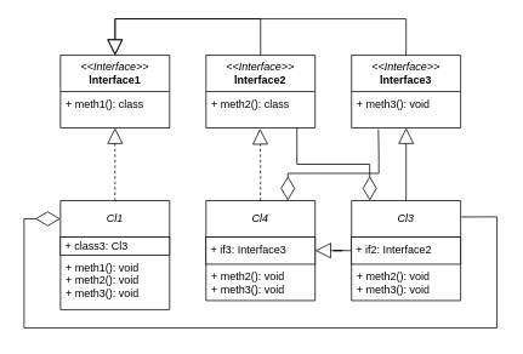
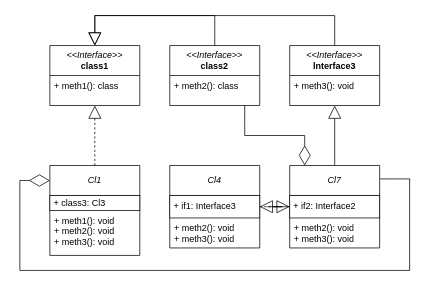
  <mxCell id="0" />
  <mxCell id="1" parent="0" />
- <mxCell id="2" value="&lt;i&gt;&amp;lt;&amp;lt;Interface&amp;gt;&amp;gt;&lt;/i&gt;&lt;br&gt;&lt;b&gt;lnterface1&lt;/b&gt;" style="swimlane;fontStyle=0;childLayout=stackLayout;horizontal=1;startSize=40;fillColor=none;horizontalStack=0;resizeParent=1;resizeParentMax=0;resizeLast=0;collapsible=1;marginBottom=0;whiteSpace=wrap;html=1;" vertex="1" parent="1"><mxGeometry x="60" y="60" width="120" height="80" as="geometry" /></mxCell>
+ <mxCell id="2" value="&lt;i&gt;&amp;lt;&amp;lt;Interface&amp;gt;&amp;gt;&lt;/i&gt;&lt;br&gt;&lt;b&gt;class1&lt;/b&gt;" style="swimlane;fontStyle=0;childLayout=stackLayout;horizontal=1;startSize=40;fillColor=none;horizontalStack=0;resizeParent=1;resizeParentMax=0;resizeLast=0;collapsible=1;marginBottom=0;whiteSpace=wrap;html=1;" vertex="1" parent="1"><mxGeometry x="60" y="60" width="120" height="80" as="geometry" /></mxCell>
  <mxCell id="3" value="+ meth1(): class" style="text;strokeColor=none;fillColor=none;align=left;verticalAlign=top;spacingLeft=4;spacingRight=4;overflow=hidden;rotatable=0;points=[[0,0.5],[1,0.5]];portConstraint=eastwest;whiteSpace=wrap;html=1;" vertex="1" parent="2"><mxGeometry y="40" width="120" height="40" as="geometry" /></mxCell>
- <mxCell id="4" value="&lt;i&gt;&amp;lt;&amp;lt;Interface&amp;gt;&amp;gt;&lt;/i&gt;&lt;br&gt;&lt;b&gt;lnterface2&lt;/b&gt;" style="swimlane;fontStyle=0;childLayout=stackLayout;horizontal=1;startSize=40;fillColor=none;horizontalStack=0;resizeParent=1;resizeParentMax=0;resizeLast=0;collapsible=1;marginBottom=0;whiteSpace=wrap;html=1;" vertex="1" parent="1"><mxGeometry x="220" y="60" width="120" height="80" as="geometry" /></mxCell>
+ <mxCell id="4" value="&lt;i&gt;&amp;lt;&amp;lt;Interface&amp;gt;&amp;gt;&lt;/i&gt;&lt;br&gt;&lt;b&gt;class2&lt;/b&gt;" style="swimlane;fontStyle=0;childLayout=stackLayout;horizontal=1;startSize=40;fillColor=none;horizontalStack=0;resizeParent=1;resizeParentMax=0;resizeLast=0;collapsible=1;marginBottom=0;whiteSpace=wrap;html=1;" vertex="1" parent="1"><mxGeometry x="220" y="60" width="120" height="80" as="geometry" /></mxCell>
  <mxCell id="5" value="+ meth2(): class" style="text;strokeColor=none;fillColor=none;align=left;verticalAlign=top;spacingLeft=4;spacingRight=4;overflow=hidden;rotatable=0;points=[[0,0.5],[1,0.5]];portConstraint=eastwest;whiteSpace=wrap;html=1;" vertex="1" parent="4"><mxGeometry y="40" width="120" height="40" as="geometry" /></mxCell>
  <mxCell id="6" value="&lt;i&gt;&amp;lt;&amp;lt;Interface&amp;gt;&amp;gt;&lt;/i&gt;&lt;br&gt;&lt;b&gt;lnterface3&lt;/b&gt;" style="swimlane;fontStyle=0;childLayout=stackLayout;horizontal=1;startSize=40;fillColor=none;horizontalStack=0;resizeParent=1;resizeParentMax=0;resizeLast=0;collapsible=1;marginBottom=0;whiteSpace=wrap;html=1;" vertex="1" parent="1"><mxGeometry x="380" y="60" width="120" height="80" as="geometry" /></mxCell>
  <mxCell id="7" value="+ meth3(): void" style="text;strokeColor=none;fillColor=none;align=left;verticalAlign=top;spacingLeft=4;spacingRight=4;overflow=hidden;rotatable=0;points=[[0,0.5],[1,0.5]];portConstraint=eastwest;whiteSpace=wrap;html=1;" vertex="1" parent="6"><mxGeometry y="40" width="120" height="40" as="geometry" /></mxCell>
  <mxCell id="8" style="edgeStyle=orthogonalEdgeStyle;rounded=0;orthogonalLoop=1;jettySize=auto;html=1;entryX=0.5;entryY=0;entryDx=0;entryDy=0;endArrow=block;endFill=0;endSize=15;exitX=0.5;exitY=0;exitDx=0;exitDy=0;" edge="1" parent="1" source="4"><mxGeometry relative="1" as="geometry"><mxPoint x="120" y="60" as="targetPoint" /><Array as="points"><mxPoint x="280" y="20" /><mxPoint x="120" y="20" /></Array></mxGeometry></mxCell>
  <mxCell id="9" style="edgeStyle=orthogonalEdgeStyle;rounded=0;orthogonalLoop=1;jettySize=auto;html=1;entryX=0.5;entryY=0;entryDx=0;entryDy=0;endSize=15;endArrow=block;endFill=0;exitX=0.5;exitY=0;exitDx=0;exitDy=0;" edge="1" parent="1" source="6"><mxGeometry relative="1" as="geometry"><mxPoint x="120" y="60" as="targetPoint" /><Array as="points"><mxPoint x="440" y="20" /><mxPoint x="120" y="20" /></Array></mxGeometry></mxCell>
  <mxCell id="10" style="edgeStyle=orthogonalEdgeStyle;rounded=0;orthogonalLoop=1;jettySize=auto;html=1;entryX=0.5;entryY=1;entryDx=0;entryDy=0;dashed=1;endArrow=block;endFill=0;endSize=15;" edge="1" parent="1" source="11" target="2"><mxGeometry relative="1" as="geometry" /></mxCell>
  <mxCell id="11" value="&lt;i&gt;Cl1&lt;/i&gt;" style="swimlane;fontStyle=0;childLayout=stackLayout;horizontal=1;startSize=40;fillColor=none;horizontalStack=0;resizeParent=1;resizeParentMax=0;resizeLast=0;collapsible=1;marginBottom=0;whiteSpace=wrap;html=1;" vertex="1" parent="1"><mxGeometry x="60" y="220" width="120" height="120" as="geometry" /></mxCell>
  <mxCell id="12" value="&amp;nbsp;+ class3: Cl3&amp;nbsp;" style="html=1;whiteSpace=wrap;align=left;" vertex="1" parent="11"><mxGeometry y="40" width="120" height="20" as="geometry" /></mxCell>
  <mxCell id="13" value="+ meth1(): void&lt;div&gt;+ meth2(): void&lt;br&gt;+ meth3(): void&lt;/div&gt;" style="text;strokeColor=none;fillColor=none;align=left;verticalAlign=top;spacingLeft=4;spacingRight=4;overflow=hidden;rotatable=0;points=[[0,0.5],[1,0.5]];portConstraint=eastwest;whiteSpace=wrap;html=1;" vertex="1" parent="11"><mxGeometry y="60" width="120" height="60" as="geometry" /></mxCell>
  <mxCell id="14" value="&lt;i&gt;Cl4&lt;/i&gt;" style="swimlane;fontStyle=0;childLayout=stackLayout;horizontal=1;startSize=40;fillColor=none;horizontalStack=0;resizeParent=1;resizeParentMax=0;resizeLast=0;collapsible=1;marginBottom=0;whiteSpace=wrap;html=1;" vertex="1" parent="1"><mxGeometry x="220" y="220" width="120" height="110" as="geometry" /></mxCell>
- <mxCell id="15" value="&amp;nbsp;+ if3: Interface3&amp;nbsp;" style="html=1;whiteSpace=wrap;align=left;" vertex="1" parent="14"><mxGeometry y="40" width="120" height="30" as="geometry" /></mxCell>
+ <mxCell id="15" value="&amp;nbsp;+ if1: Interface3&amp;nbsp;" style="html=1;whiteSpace=wrap;align=left;" vertex="1" parent="14"><mxGeometry y="40" width="120" height="30" as="geometry" /></mxCell>
  <mxCell id="16" value="+ meth2(): void&lt;div&gt;+ meth3(): void&lt;/div&gt;" style="text;strokeColor=none;fillColor=none;align=left;verticalAlign=top;spacingLeft=4;spacingRight=4;overflow=hidden;rotatable=0;points=[[0,0.5],[1,0.5]];portConstraint=eastwest;whiteSpace=wrap;html=1;" vertex="1" parent="14"><mxGeometry y="70" width="120" height="40" as="geometry" /></mxCell>
  <mxCell id="17" style="edgeStyle=orthogonalEdgeStyle;rounded=0;orthogonalLoop=1;jettySize=auto;html=1;entryX=1;entryY=0.5;entryDx=0;entryDy=0;endArrow=block;endFill=0;endSize=15;" edge="1" parent="1" source="19" target="14"><mxGeometry relative="1" as="geometry" /></mxCell>
  <mxCell id="18" style="edgeStyle=orthogonalEdgeStyle;rounded=0;orthogonalLoop=1;jettySize=auto;html=1;entryX=0.5;entryY=1;entryDx=0;entryDy=0;dashed=0;endArrow=block;endFill=0;endSize=15;" edge="1" parent="1" source="19" target="6"><mxGeometry relative="1" as="geometry" /></mxCell>
- <mxCell id="19" value="&lt;i&gt;Cl3&lt;/i&gt;" style="swimlane;fontStyle=0;childLayout=stackLayout;horizontal=1;startSize=40;fillColor=none;horizontalStack=0;resizeParent=1;resizeParentMax=0;resizeLast=0;collapsible=1;marginBottom=0;whiteSpace=wrap;html=1;" vertex="1" parent="1"><mxGeometry x="380" y="220" width="120" height="110" as="geometry" /></mxCell>
+ <mxCell id="19" value="&lt;i&gt;Cl7&lt;/i&gt;" style="swimlane;fontStyle=0;childLayout=stackLayout;horizontal=1;startSize=40;fillColor=none;horizontalStack=0;resizeParent=1;resizeParentMax=0;resizeLast=0;collapsible=1;marginBottom=0;whiteSpace=wrap;html=1;" vertex="1" parent="1"><mxGeometry x="380" y="220" width="120" height="110" as="geometry" /></mxCell>
  <mxCell id="20" value="&amp;nbsp;+ if2: Interface2&amp;nbsp;" style="html=1;whiteSpace=wrap;align=left;" vertex="1" parent="19"><mxGeometry y="40" width="120" height="30" as="geometry" /></mxCell>
  <mxCell id="21" value="&lt;div&gt;+ meth2(): void&lt;/div&gt;+ meth3(): void" style="text;strokeColor=none;fillColor=none;align=left;verticalAlign=top;spacingLeft=4;spacingRight=4;overflow=hidden;rotatable=0;points=[[0,0.5],[1,0.5]];portConstraint=eastwest;whiteSpace=wrap;html=1;" vertex="1" parent="19"><mxGeometry y="70" width="120" height="40" as="geometry" /></mxCell>
- <mxCell id="22" style="edgeStyle=orthogonalEdgeStyle;rounded=0;orthogonalLoop=1;jettySize=auto;html=1;entryX=0.495;entryY=1.019;entryDx=0;entryDy=0;entryPerimeter=0;dashed=1;endArrow=block;endFill=0;endSize=15;" edge="1" parent="1" source="14" target="5"><mxGeometry relative="1" as="geometry" /></mxCell>
+ <mxCell id="22" style="edgeStyle=orthogonalEdgeStyle;rounded=0;orthogonalLoop=1;jettySize=auto;html=1;dashed=1;endArrow=block;endFill=0;endSize=15;" edge="1" parent="1" source="14" target="20"><mxGeometry relative="1" as="geometry" /></mxCell>
  <mxCell id="23" value="" style="endArrow=diamondThin;endFill=0;endSize=24;html=1;rounded=0;entryX=0.246;entryY=1.044;entryDx=0;entryDy=0;entryPerimeter=0;" edge="1" parent="1"><mxGeometry width="160" relative="1" as="geometry"><mxPoint x="320" y="140" as="sourcePoint" /><mxPoint x="400" y="220" as="targetPoint" /><Array as="points"><mxPoint x="320" y="168" /><mxPoint x="320" y="180" /><mxPoint x="400" y="180" /><mxPoint x="400" y="220" /></Array></mxGeometry></mxCell>
  <mxCell id="24" style="edgeStyle=orthogonalEdgeStyle;rounded=0;orthogonalLoop=1;jettySize=auto;html=1;endArrow=diamondThin;endFill=0;endSize=25;exitX=1.006;exitY=0.163;exitDx=0;exitDy=0;exitPerimeter=0;entryX=0;entryY=0.167;entryDx=0;entryDy=0;entryPerimeter=0;" edge="1" parent="1" source="19" target="11"><mxGeometry relative="1" as="geometry"><Array as="points"><mxPoint x="540" y="238" /><mxPoint x="540" y="360" /><mxPoint x="20" y="360" /><mxPoint x="20" y="240" /></Array></mxGeometry></mxCell>
- <mxCell id="25" value="" style="endArrow=diamondThin;endFill=0;endSize=24;html=1;rounded=0;exitX=0.246;exitY=1.044;exitDx=0;exitDy=0;entryX=0.75;entryY=0;entryDx=0;entryDy=0;exitPerimeter=0;" edge="1" parent="1" source="7" target="14"><mxGeometry width="160" relative="1" as="geometry"><mxPoint x="410" y="150" as="sourcePoint" /><mxPoint x="340" y="220" as="targetPoint" /><Array as="points"><mxPoint x="410" y="170" /><mxPoint x="410" y="190" /><mxPoint x="340" y="190" /><mxPoint x="310" y="190" /></Array></mxGeometry></mxCell>
